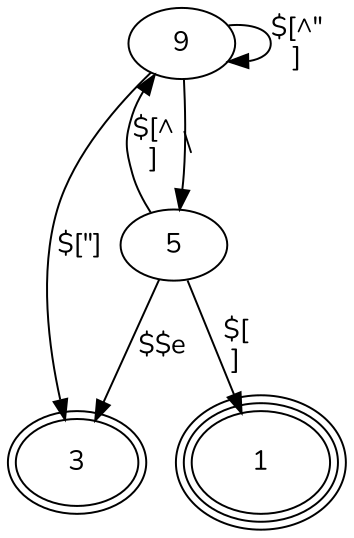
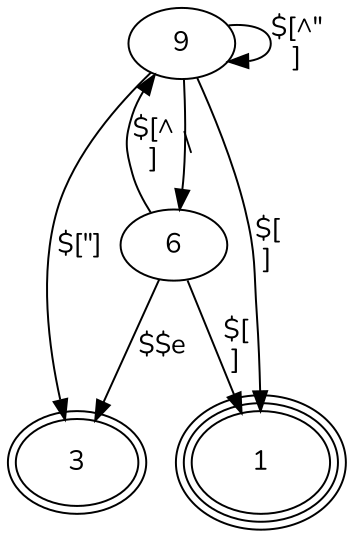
  digraph {
    fontname=Nunito
    node [fontname=Nunito]
    edge [fontname=Nunito]
    3 [peripheries=2]
    1 [peripheries=3]
    n3 [label=9]
-   6 [label=5]
+   6
    n3 -> 3 [label="$[\"]"]
+   n3 -> 1 [label="$[\n]"]
    n3 -> n3 [label="$[^\"\n]"]
    n3 -> 6 [label="\\"]
    6 -> 3 [label="$$e"]
    6 -> 1 [label="$[\n]"]
    6 -> n3 [label="$[^\n]"]
  }
